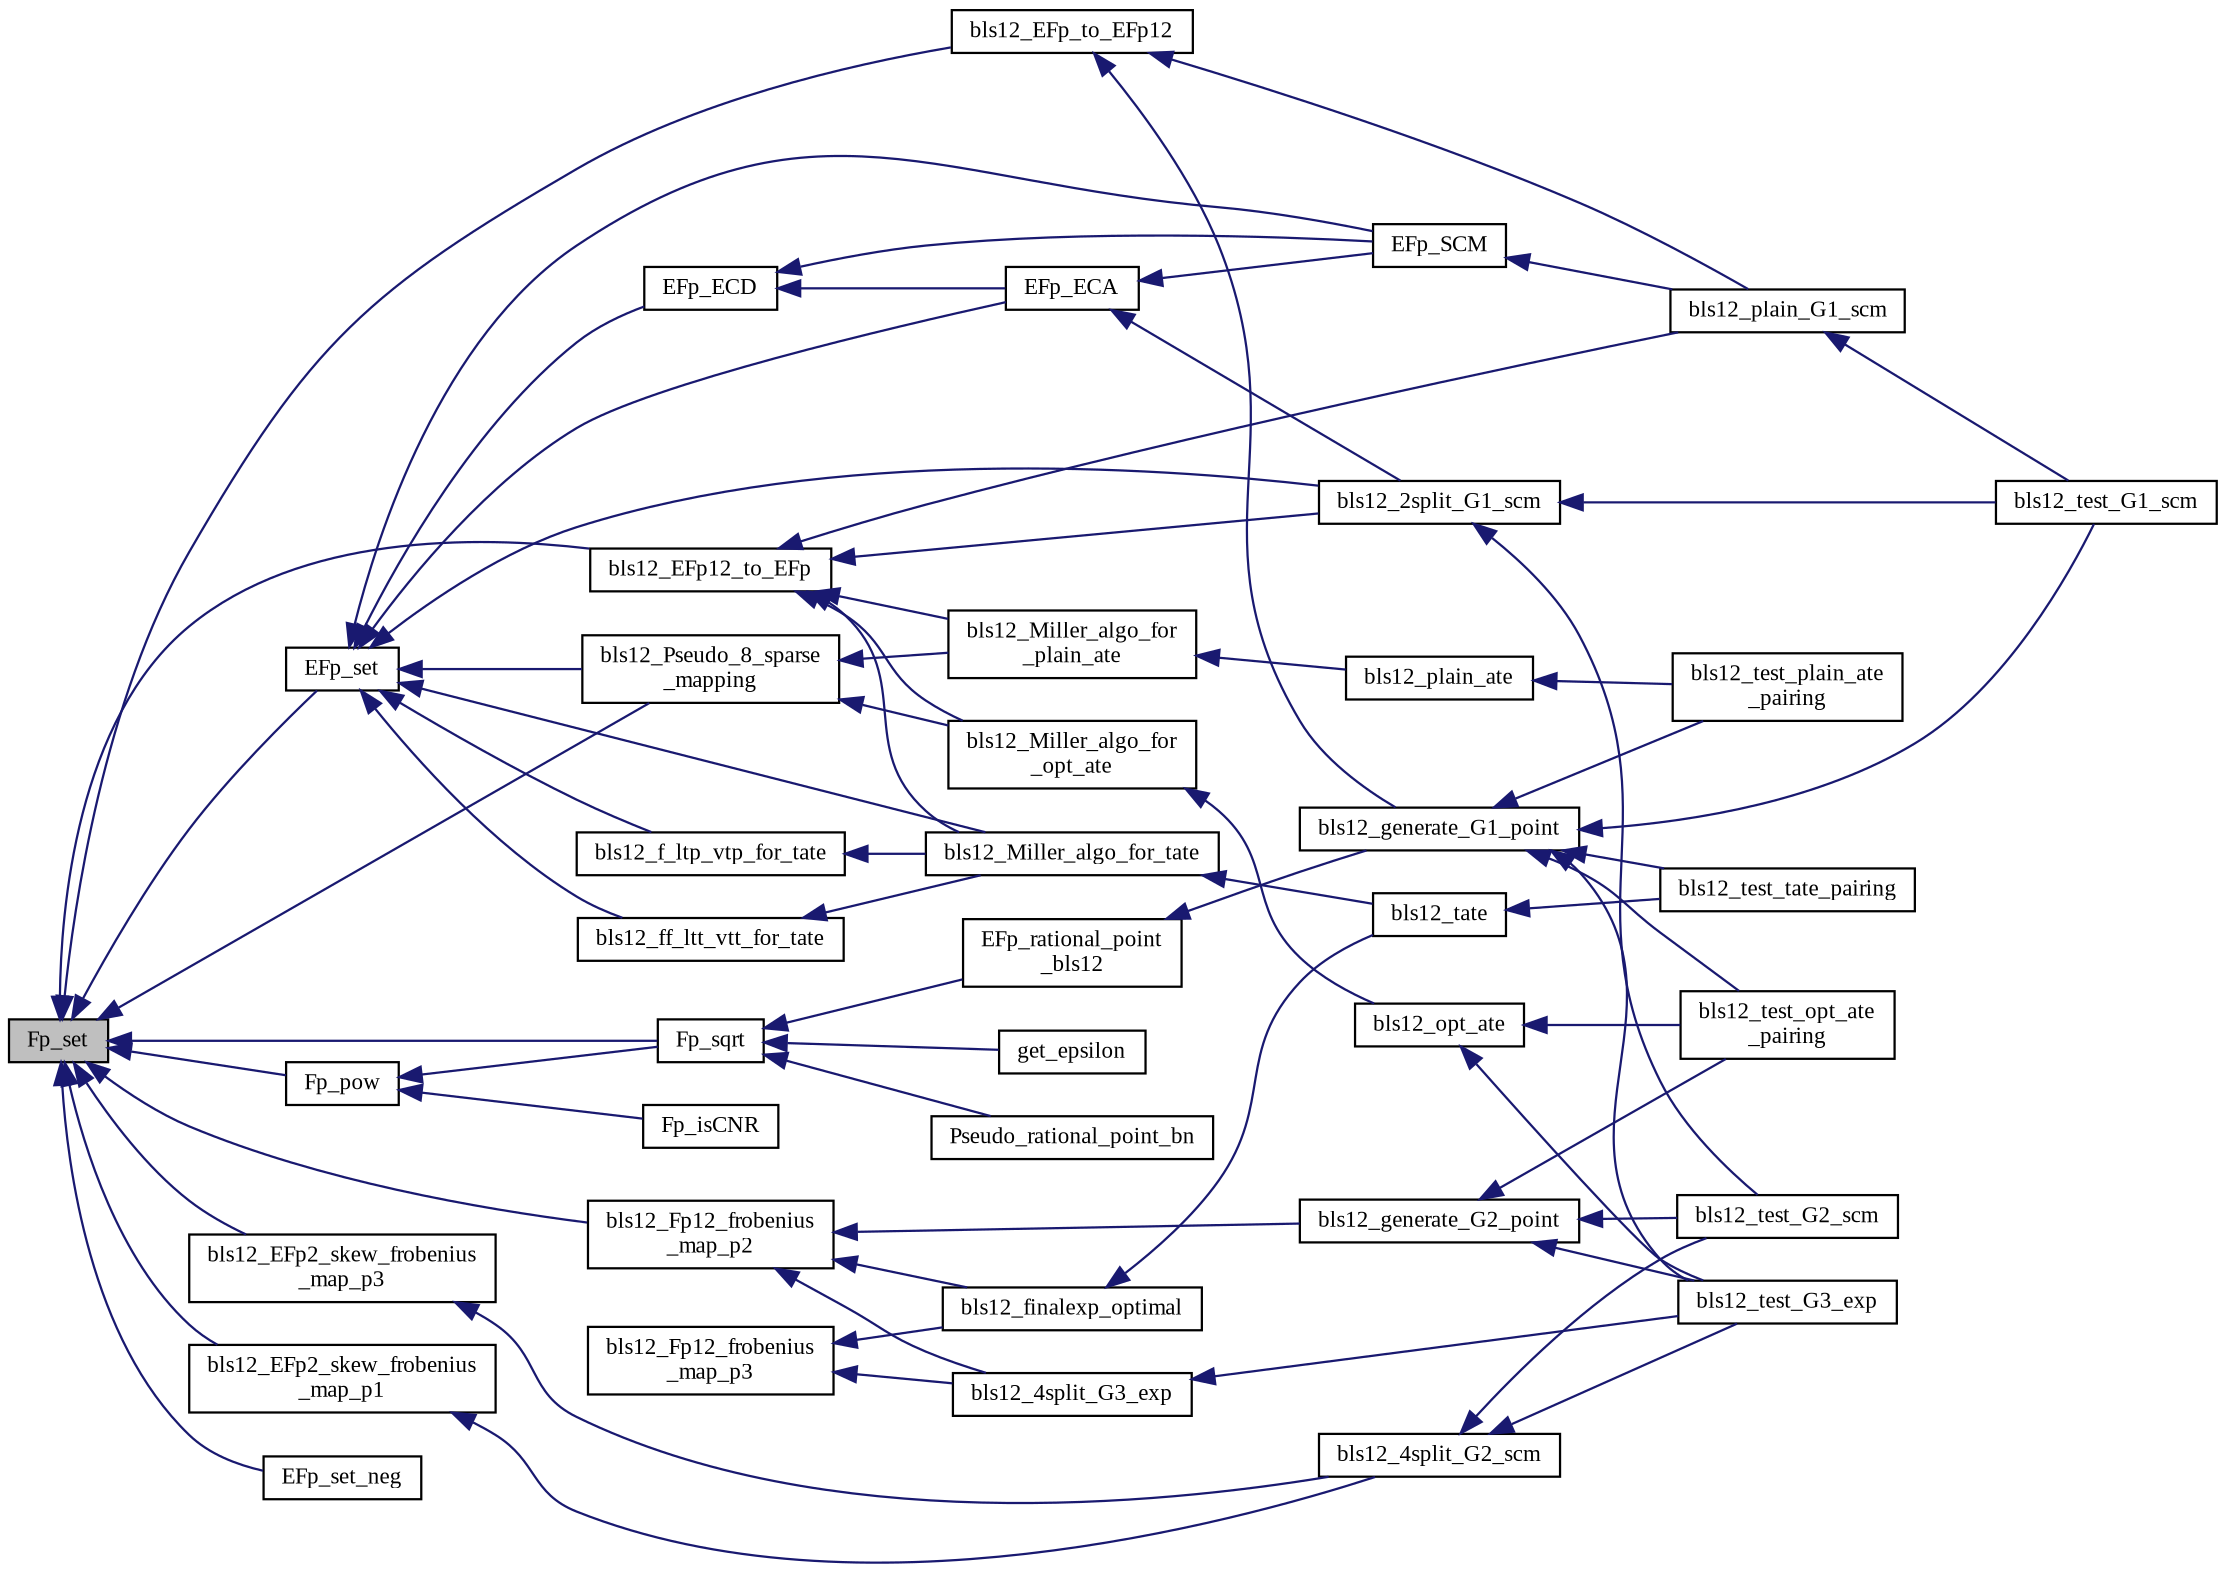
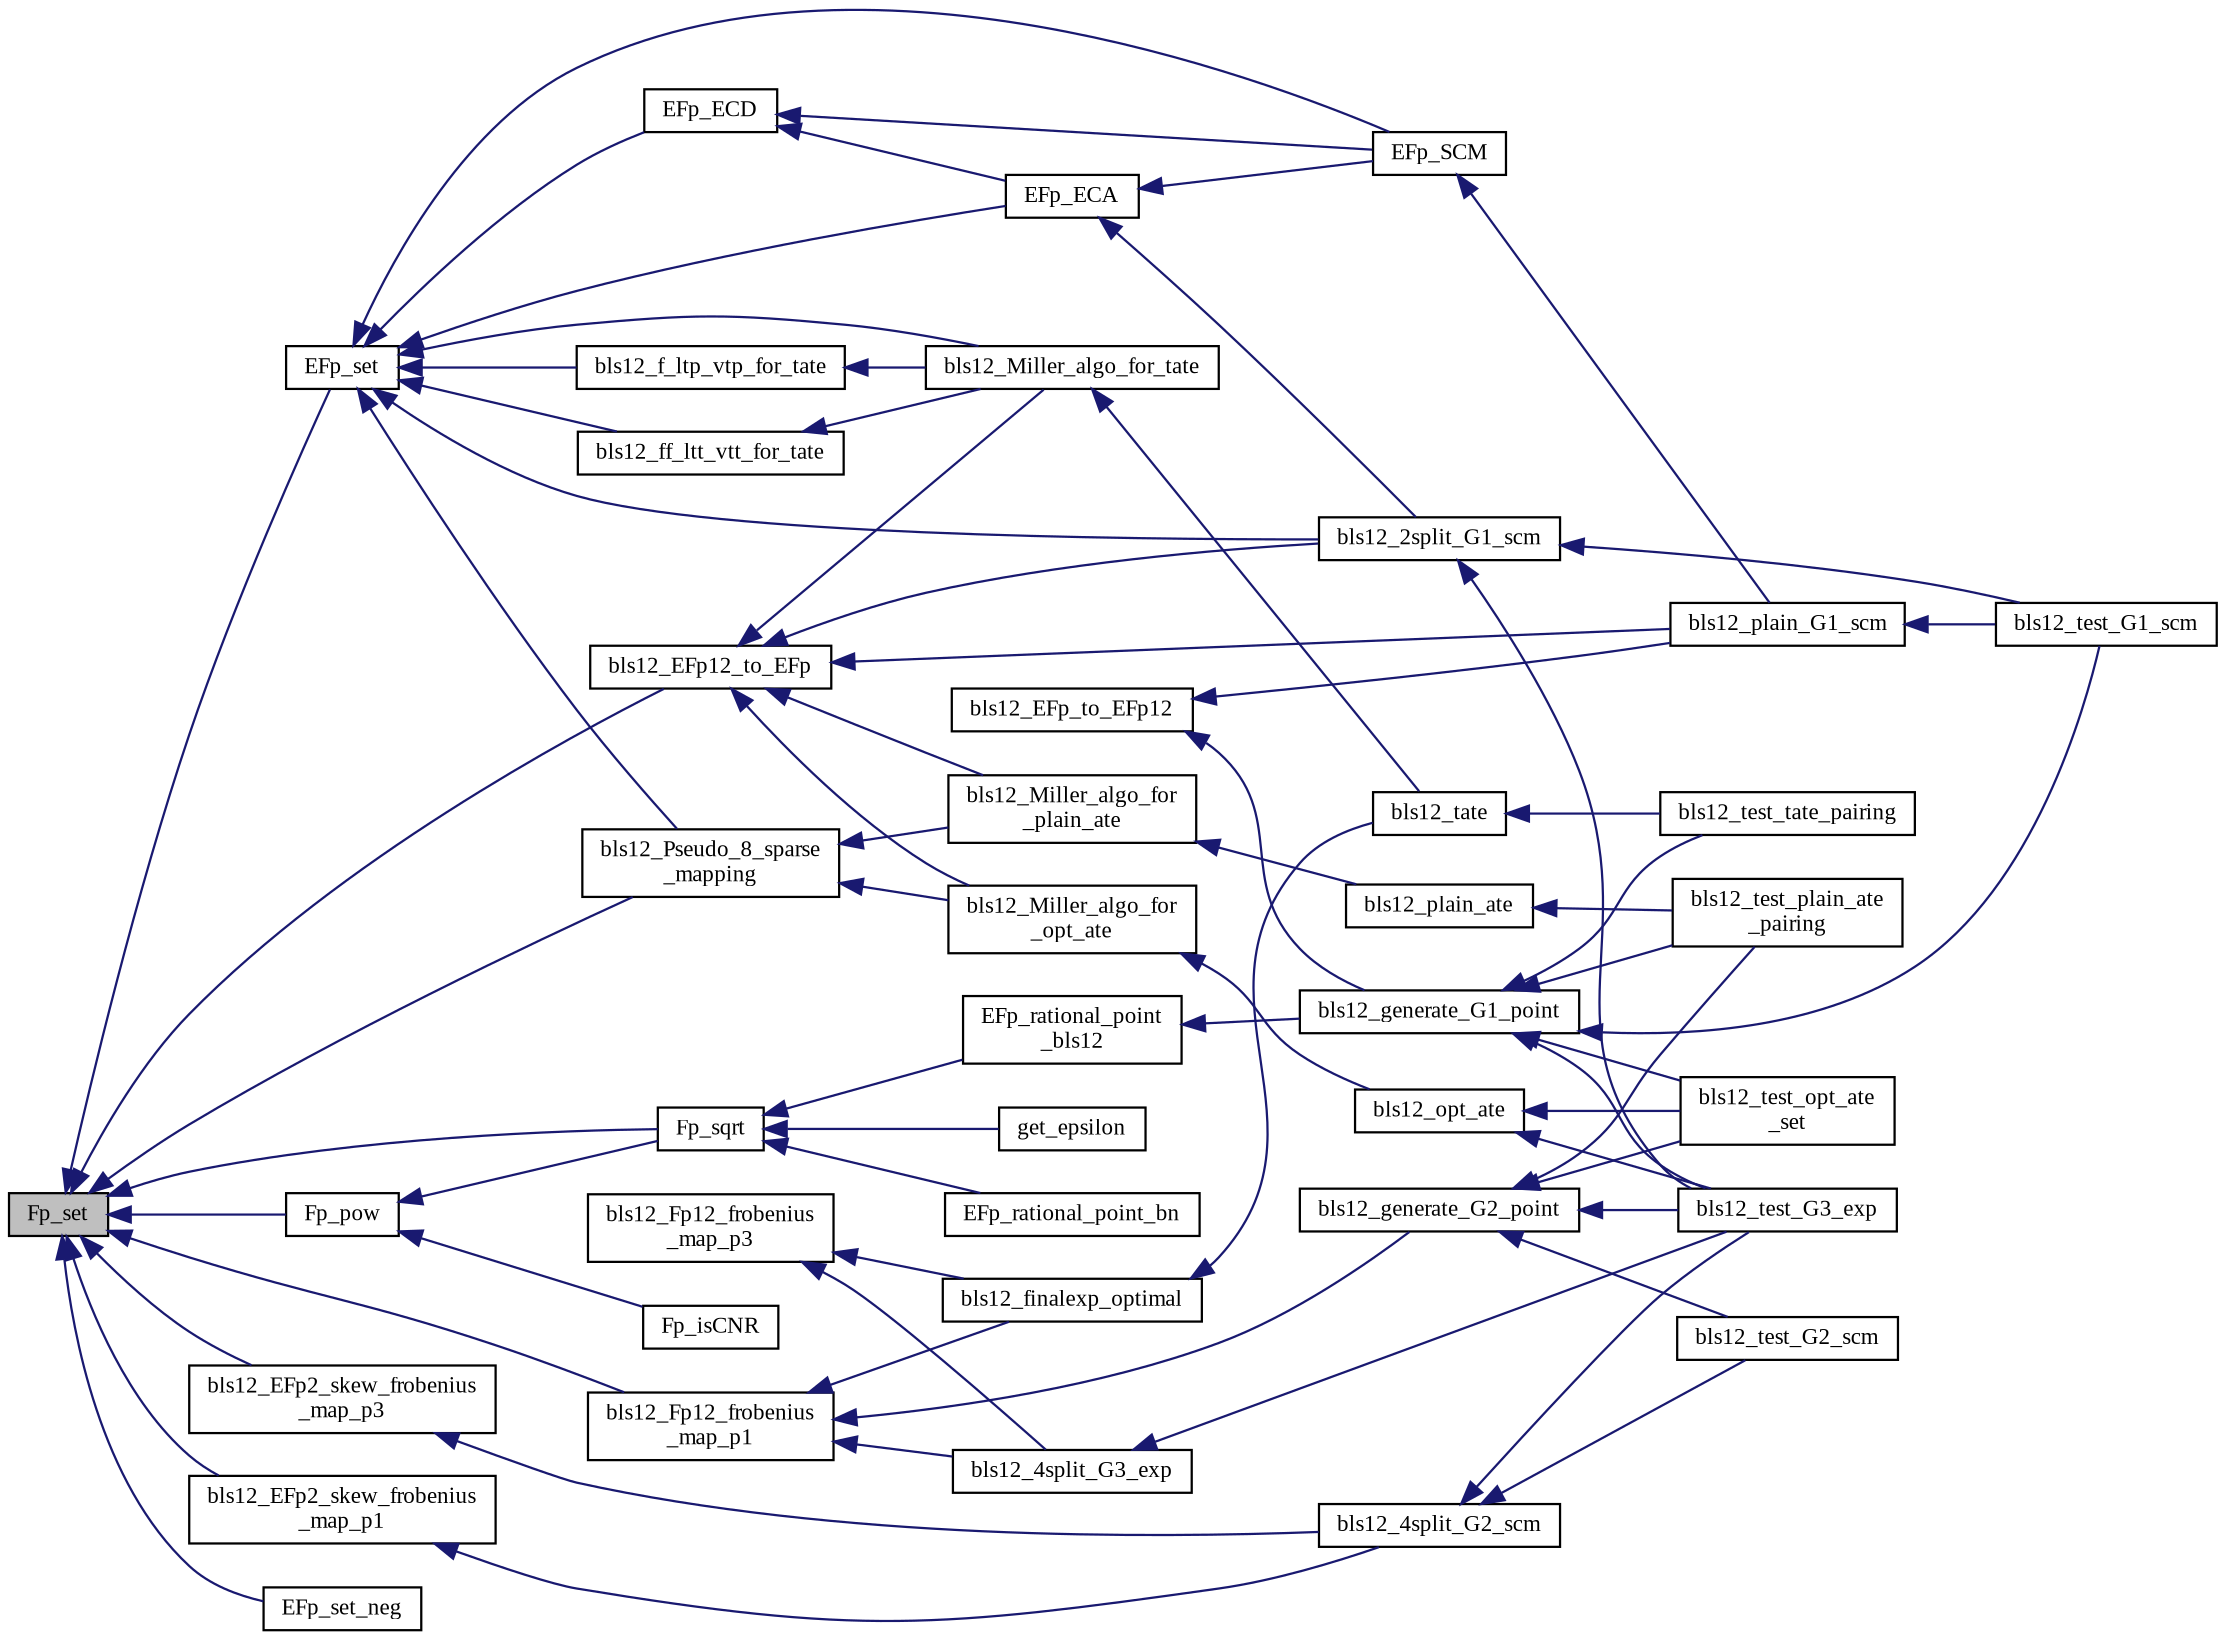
  digraph {
    fontname="Liberation Serif"
    rankdir=LR
    node [color=black fillcolor=white fontname="Liberation Serif" fontsize=10 shape=record style=filled]
    edge [color=midnightblue dir=back fontname="Liberation Serif" fontsize=10 labelfontname=Helvetica labelfontsize=10 style=solid]
    n1 [fillcolor=grey75 fontcolor=black height=0.2 label=Fp_set width=0.4]
    n2 [height=0.2 label=bls12_EFp12_to_EFp width=0.4]
    n3 [height=0.2 label="bls12_EFp2_skew_frobenius\l_map_p1" width=0.4]
    n4 [height=0.2 label="bls12_EFp2_skew_frobenius\l_map_p3" width=0.4]
    n5 [height=0.2 label=bls12_EFp_to_EFp12 width=0.4]
-   n6 [height=0.2 label="bls12_Fp12_frobenius\l_map_p2" width=0.4]
+   n6 [height=0.2 label="bls12_Fp12_frobenius\l_map_p1" width=0.4]
    n7 [height=0.2 label="bls12_Pseudo_8_sparse\l_mapping" width=0.4]
    n8 [height=0.2 label=EFp_set width=0.4]
    n9 [height=0.2 label=EFp_set_neg width=0.4]
    n10 [height=0.2 label=Fp_pow width=0.4]
    n11 [height=0.2 label=Fp_sqrt width=0.4]
    n12 [height=0.2 label=bls12_2split_G1_scm width=0.4]
    n13 [height=0.2 label="bls12_Miller_algo_for\l_opt_ate" width=0.4]
    n14 [height=0.2 label="bls12_Miller_algo_for\l_plain_ate" width=0.4]
    n15 [height=0.2 label=bls12_Miller_algo_for_tate width=0.4]
    n16 [height=0.2 label=bls12_plain_G1_scm width=0.4]
    n17 [height=0.2 label=bls12_4split_G2_scm width=0.4]
    n18 [height=0.2 label=bls12_generate_G1_point width=0.4]
    n19 [height=0.2 label=bls12_4split_G3_exp width=0.4]
    n20 [height=0.2 label=bls12_finalexp_optimal width=0.4]
    n21 [height=0.2 label=bls12_generate_G2_point width=0.4]
    n22 [height=0.2 label="bls12_Fp12_frobenius\l_map_p3" width=0.4]
    n23 [height=0.2 label=bls12_f_ltp_vtp_for_tate width=0.4]
    n24 [height=0.2 label=bls12_ff_ltt_vtt_for_tate width=0.4]
    n25 [height=0.2 label=EFp_ECA width=0.4]
    n26 [height=0.2 label=EFp_SCM width=0.4]
    n27 [height=0.2 label=EFp_ECD width=0.4]
    n28 [height=0.2 label=Fp_isCNR width=0.4]
    n29 [height=0.2 label=get_epsilon width=0.4]
-   n30 [height=0.2 label=Pseudo_rational_point_bn width=0.4]
+   n30 [height=0.2 label=EFp_rational_point_bn width=0.4]
    n31 [height=0.2 label="EFp_rational_point\l_bls12" width=0.4]
    n32 [height=0.2 label=bls12_test_G1_scm width=0.4]
    n33 [height=0.2 label=bls12_test_G3_exp width=0.4]
    n34 [height=0.2 label=bls12_opt_ate width=0.4]
    n35 [height=0.2 label=bls12_plain_ate width=0.4]
    n36 [height=0.2 label=bls12_tate width=0.4]
-   n37 [height=0.2 label="bls12_test_opt_ate\l_pairing" width=0.4]
+   n37 [height=0.2 label="bls12_test_opt_ate\l_set" width=0.4]
    n38 [height=0.2 label="bls12_test_plain_ate\l_pairing" width=0.4]
    n39 [height=0.2 label=bls12_test_tate_pairing width=0.4]
    n40 [height=0.2 label=bls12_test_G2_scm width=0.4]
    n1 -> n2
    n1 -> n3
    n1 -> n4
-   n1 -> n5
    n1 -> n6
    n1 -> n7
    n1 -> n8
    n1 -> n9
    n1 -> n10
    n1 -> n11
    n2 -> n12
    n2 -> n13
    n2 -> n14
    n2 -> n15
    n2 -> n16
    n3 -> n17
    n4 -> n17
    n5 -> n16
    n5 -> n18
    n6 -> n19
    n6 -> n20
    n6 -> n21
    n7 -> n13
    n7 -> n14
    n8 -> n7
    n8 -> n12
    n8 -> n15
    n8 -> n23
    n8 -> n24
    n8 -> n25
    n8 -> n26
    n8 -> n27
    n10 -> n11
    n10 -> n28
    n11 -> n29
    n11 -> n30
    n11 -> n31
    n12 -> n32
-   n12 -> n40
+   n12 -> n33
    n13 -> n34
    n14 -> n35
    n15 -> n36
    n16 -> n32
    n17 -> n33
    n17 -> n40
    n18 -> n32
    n18 -> n33
    n18 -> n37
    n18 -> n38
    n18 -> n39
    n19 -> n33
    n20 -> n36
    n21 -> n33
    n21 -> n37
+   n21 -> n38
    n21 -> n40
    n22 -> n19
    n22 -> n20
    n23 -> n15
    n24 -> n15
    n25 -> n12
    n25 -> n26
    n26 -> n16
    n27 -> n25
    n27 -> n26
    n31 -> n18
    n34 -> n33
    n34 -> n37
    n35 -> n38
    n36 -> n39
  }
